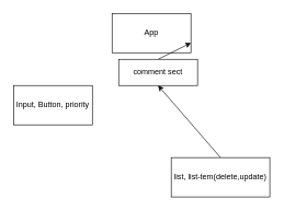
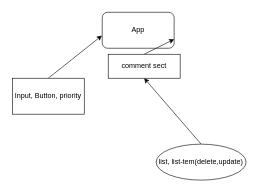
  <mxCell id="0" />
  <mxCell id="1" parent="0" />
- <mxCell id="2" value="App&lt;br&gt;" style="rounded=0;whiteSpace=wrap;html=1;" vertex="1" parent="1"><mxGeometry x="170" y="20" width="120" height="60" as="geometry" /></mxCell>
+ <mxCell id="2" value="App&lt;br&gt;" style="whiteSpace=wrap;html=1;rounded=1;" vertex="1" parent="1"><mxGeometry x="170" y="20" width="120" height="60" as="geometry" /></mxCell>
+ <mxCell id="3" style="edgeStyle=none;html=1;exitX=0.5;exitY=0;exitDx=0;exitDy=0;entryX=-0.004;entryY=0.647;entryDx=0;entryDy=0;entryPerimeter=0;" edge="1" parent="1" source="4" target="2"><mxGeometry relative="1" as="geometry" /></mxCell>
  <mxCell id="4" value="Input, Button, priority&lt;br&gt;" style="rounded=0;whiteSpace=wrap;html=1;" vertex="1" parent="1"><mxGeometry x="20" y="130" width="120" height="60" as="geometry" /></mxCell>
  <mxCell id="5" style="edgeStyle=none;html=1;exitX=0.5;exitY=0;exitDx=0;exitDy=0;entryX=1;entryY=0.75;entryDx=0;entryDy=0;" edge="1" parent="1" source="6" target="2"><mxGeometry relative="1" as="geometry" /></mxCell>
  <mxCell id="6" value="comment sect&lt;br&gt;" style="rounded=0;whiteSpace=wrap;html=1;" vertex="1" parent="1"><mxGeometry x="180" y="90" width="120" height="40" as="geometry" /></mxCell>
  <mxCell id="7" style="edgeStyle=none;html=1;exitX=0.5;exitY=0;exitDx=0;exitDy=0;entryX=0.5;entryY=1;entryDx=0;entryDy=0;" edge="1" parent="1" source="8" target="6"><mxGeometry relative="1" as="geometry" /></mxCell>
- <mxCell id="8" value="list, list-tem(delete,update)" style="rounded=0;whiteSpace=wrap;html=1;" vertex="1" parent="1"><mxGeometry x="260" y="240" width="150" height="60" as="geometry" /></mxCell>
+ <mxCell id="8" value="list, list-tem(delete,update)" style="ellipse;whiteSpace=wrap;html=1;" vertex="1" parent="1"><mxGeometry x="260" y="240" width="150" height="60" as="geometry" /></mxCell>
